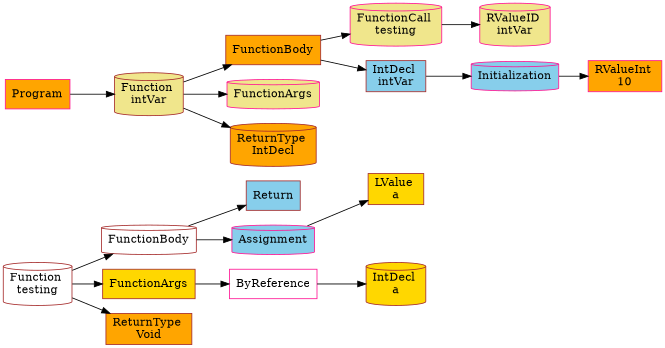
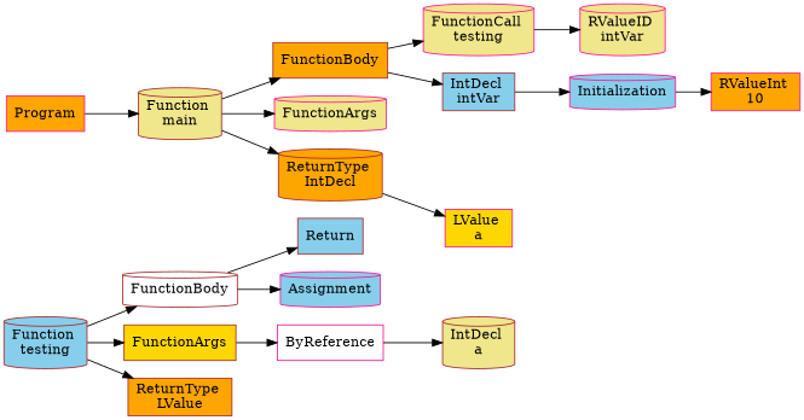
  digraph {
    rankdir=LR
    node [color=brown fillcolor=orange shape=cylinder style=filled]
    n1 [color=deeppink label=Program shape=box]
-   n2 [fillcolor=khaki label="Function \nintVar"]
-   n3 [fillcolor=white label="Function \ntesting"]
-   n4 [label="ReturnType \nVoid" shape=box]
+   n2 [fillcolor=khaki label="Function \nmain"]
+   n3 [fillcolor=skyblue label="Function \ntesting"]
+   n4 [label="ReturnType \nLValue" shape=box]
    n5 [fillcolor=gold label=FunctionArgs shape=box]
    n6 [fillcolor=white label=FunctionBody]
    n7 [label="ReturnType \nIntDecl"]
    n8 [color=deeppink fillcolor=khaki label=FunctionArgs]
    n9 [label=FunctionBody shape=box]
    n10 [color=deeppink fillcolor=white label=ByReference shape=box]
    n11 [color=deeppink fillcolor=skyblue label=Assignment]
    n12 [fillcolor=skyblue label=Return shape=box]
-   n13 [fillcolor=gold label="IntDecl \na"]
-   n14 [fillcolor=gold label="LValue \na" shape=box]
+   n13 [fillcolor=khaki label="IntDecl \na"]
+   n14 [color=deeppink fillcolor=gold label="LValue \na" shape=box]
    n15 [fillcolor=skyblue label="IntDecl \nintVar" shape=box]
    n16 [color=deeppink fillcolor=khaki label="FunctionCall \ntesting"]
    n17 [color=deeppink fillcolor=skyblue label=Initialization]
    n18 [color=deeppink fillcolor=khaki label="RValueID \nintVar"]
    n19 [color=deeppink label="RValueInt \n10" shape=box]
    n1 -> n2
    n2 -> n7
    n2 -> n8
    n2 -> n9
    n3 -> n4
    n3 -> n5
    n3 -> n6
    n5 -> n10
    n6 -> n11
    n6 -> n12
    n9 -> n15
    n9 -> n16
    n10 -> n13
-   n11 -> n14
+   n7 -> n14
    n15 -> n17
    n16 -> n18
    n17 -> n19
  }
